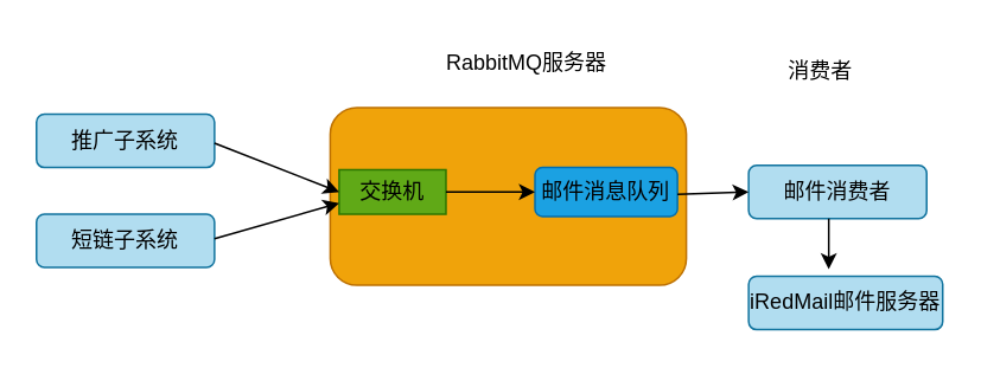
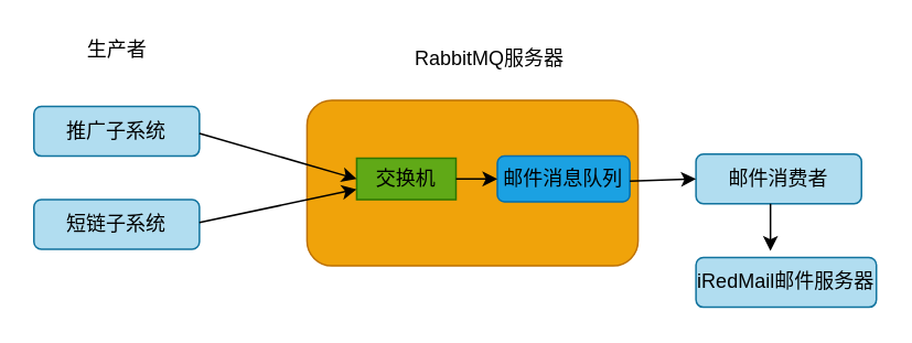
  <mxCell id="0" />
  <mxCell id="1" parent="0" />
  <mxCell id="2" value="" style="rounded=1;whiteSpace=wrap;html=1;fillColor=#f0a30a;fontColor=#000000;strokeColor=#BD7000;" vertex="1" parent="1"><mxGeometry x="185" y="60" width="200" height="100" as="geometry" /></mxCell>
- <mxCell id="3" value="&lt;font color=&quot;#000000&quot;&gt;交换机&lt;/font&gt;" style="rounded=0;whiteSpace=wrap;html=1;fillColor=#60a917;strokeColor=#2D7600;fontColor=#ffffff;" vertex="1" parent="1"><mxGeometry x="190" y="95" width="60" height="25" as="geometry" /></mxCell>
+ <mxCell id="3" value="&lt;font color=&quot;#000000&quot;&gt;交换机&lt;/font&gt;" style="rounded=0;whiteSpace=wrap;html=1;fillColor=#60a917;strokeColor=#2D7600;fontColor=#ffffff;" vertex="1" parent="1"><mxGeometry x="215" y="95" width="60" height="25" as="geometry" /></mxCell>
  <mxCell id="4" value="RabbitMQ服务器" style="text;html=1;align=center;verticalAlign=middle;resizable=0;points=[];autosize=1;strokeColor=none;fillColor=none;" vertex="1" parent="1"><mxGeometry x="240" y="25" width="110" height="20" as="geometry" /></mxCell>
  <mxCell id="5" value="&lt;font color=&quot;#000000&quot;&gt;邮件消息队列&lt;/font&gt;" style="rounded=1;whiteSpace=wrap;html=1;fillColor=#1ba1e2;fontColor=#ffffff;strokeColor=#006EAF;" vertex="1" parent="1"><mxGeometry x="300" y="93.75" width="80" height="27.5" as="geometry" /></mxCell>
  <mxCell id="6" value="" style="endArrow=classic;html=1;rounded=0;fontColor=#000000;exitX=1;exitY=0.5;exitDx=0;exitDy=0;entryX=0;entryY=0.5;entryDx=0;entryDy=0;" edge="1" parent="1" source="3" target="5"><mxGeometry width="50" height="50" relative="1" as="geometry"><mxPoint x="250" y="112" as="sourcePoint" /><mxPoint x="300" y="108" as="targetPoint" /></mxGeometry></mxCell>
  <mxCell id="7" value="推广子系统" style="rounded=1;whiteSpace=wrap;html=1;fillColor=#b1ddf0;strokeColor=#10739e;" vertex="1" parent="1"><mxGeometry x="20" y="63.75" width="100" height="30" as="geometry" /></mxCell>
  <mxCell id="8" value="短链子系统" style="rounded=1;whiteSpace=wrap;html=1;fillColor=#b1ddf0;strokeColor=#10739e;" vertex="1" parent="1"><mxGeometry x="20" y="120" width="100" height="30" as="geometry" /></mxCell>
  <mxCell id="9" value="" style="endArrow=classic;html=1;rounded=0;fontColor=#000000;entryX=0;entryY=0.5;entryDx=0;entryDy=0;" edge="1" parent="1" target="3"><mxGeometry width="50" height="50" relative="1" as="geometry"><mxPoint x="120" y="80" as="sourcePoint" /><mxPoint x="170" y="30" as="targetPoint" /></mxGeometry></mxCell>
  <mxCell id="10" value="" style="endArrow=classic;html=1;rounded=0;fontColor=#000000;entryX=0;entryY=0.75;entryDx=0;entryDy=0;" edge="1" parent="1" target="3"><mxGeometry width="50" height="50" relative="1" as="geometry"><mxPoint x="120" y="133.79" as="sourcePoint" /><mxPoint x="190" y="100" as="targetPoint" /></mxGeometry></mxCell>
+ <mxCell id="11" value="生产者" style="text;html=1;align=center;verticalAlign=middle;resizable=0;points=[];autosize=1;strokeColor=none;fillColor=none;fontColor=#000000;" vertex="1" parent="1"><mxGeometry x="45" y="20" width="50" height="20" as="geometry" /></mxCell>
  <mxCell id="12" value="邮件消费者" style="rounded=1;whiteSpace=wrap;html=1;fillColor=#b1ddf0;strokeColor=#10739e;" vertex="1" parent="1"><mxGeometry x="420" y="92.5" width="100" height="30" as="geometry" /></mxCell>
  <mxCell id="13" value="" style="endArrow=classic;html=1;rounded=0;fontColor=#000000;entryX=0;entryY=0.5;entryDx=0;entryDy=0;" edge="1" parent="1" target="12"><mxGeometry width="50" height="50" relative="1" as="geometry"><mxPoint x="380" y="108.75" as="sourcePoint" /><mxPoint x="430" y="58.75" as="targetPoint" /></mxGeometry></mxCell>
- <mxCell id="14" value="消费者" style="text;html=1;align=center;verticalAlign=middle;resizable=0;points=[];autosize=1;strokeColor=none;fillColor=none;fontColor=#000000;" vertex="1" parent="1"><mxGeometry x="435" y="30" width="50" height="20" as="geometry" /></mxCell>
  <mxCell id="15" value="iRedMail邮件服务器" style="rounded=1;whiteSpace=wrap;html=1;fillColor=#b1ddf0;strokeColor=#10739e;" vertex="1" parent="1"><mxGeometry x="420" y="155" width="109" height="30" as="geometry" /></mxCell>
  <mxCell id="16" value="" style="endArrow=classic;html=1;rounded=0;fontColor=#000000;" edge="1" parent="1"><mxGeometry width="50" height="50" relative="1" as="geometry"><mxPoint x="465" y="122.5" as="sourcePoint" /><mxPoint x="465" y="151" as="targetPoint" /></mxGeometry></mxCell>
